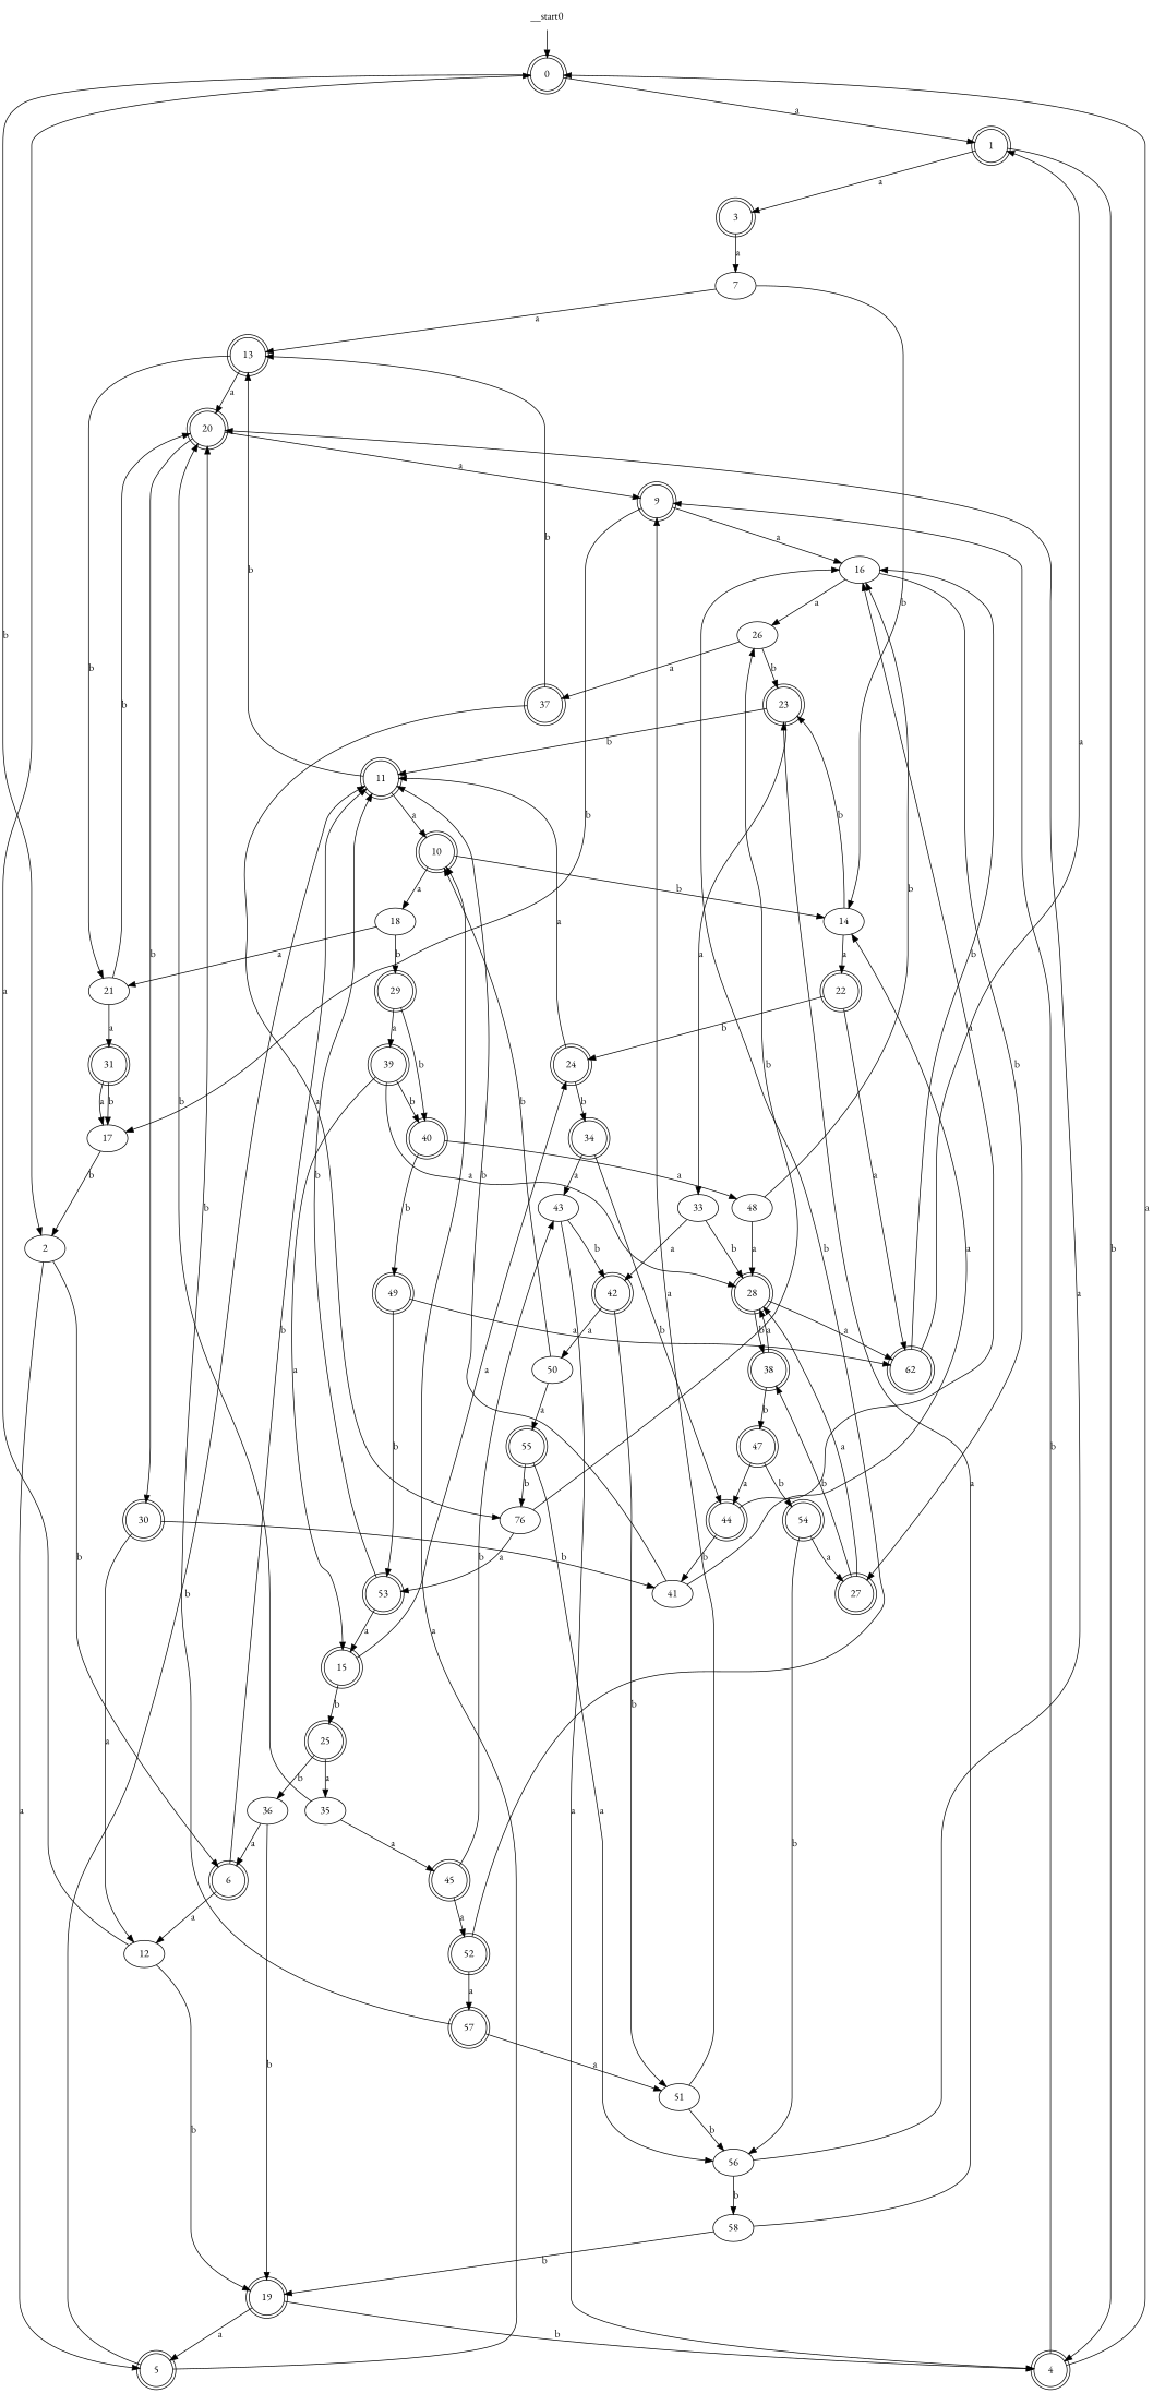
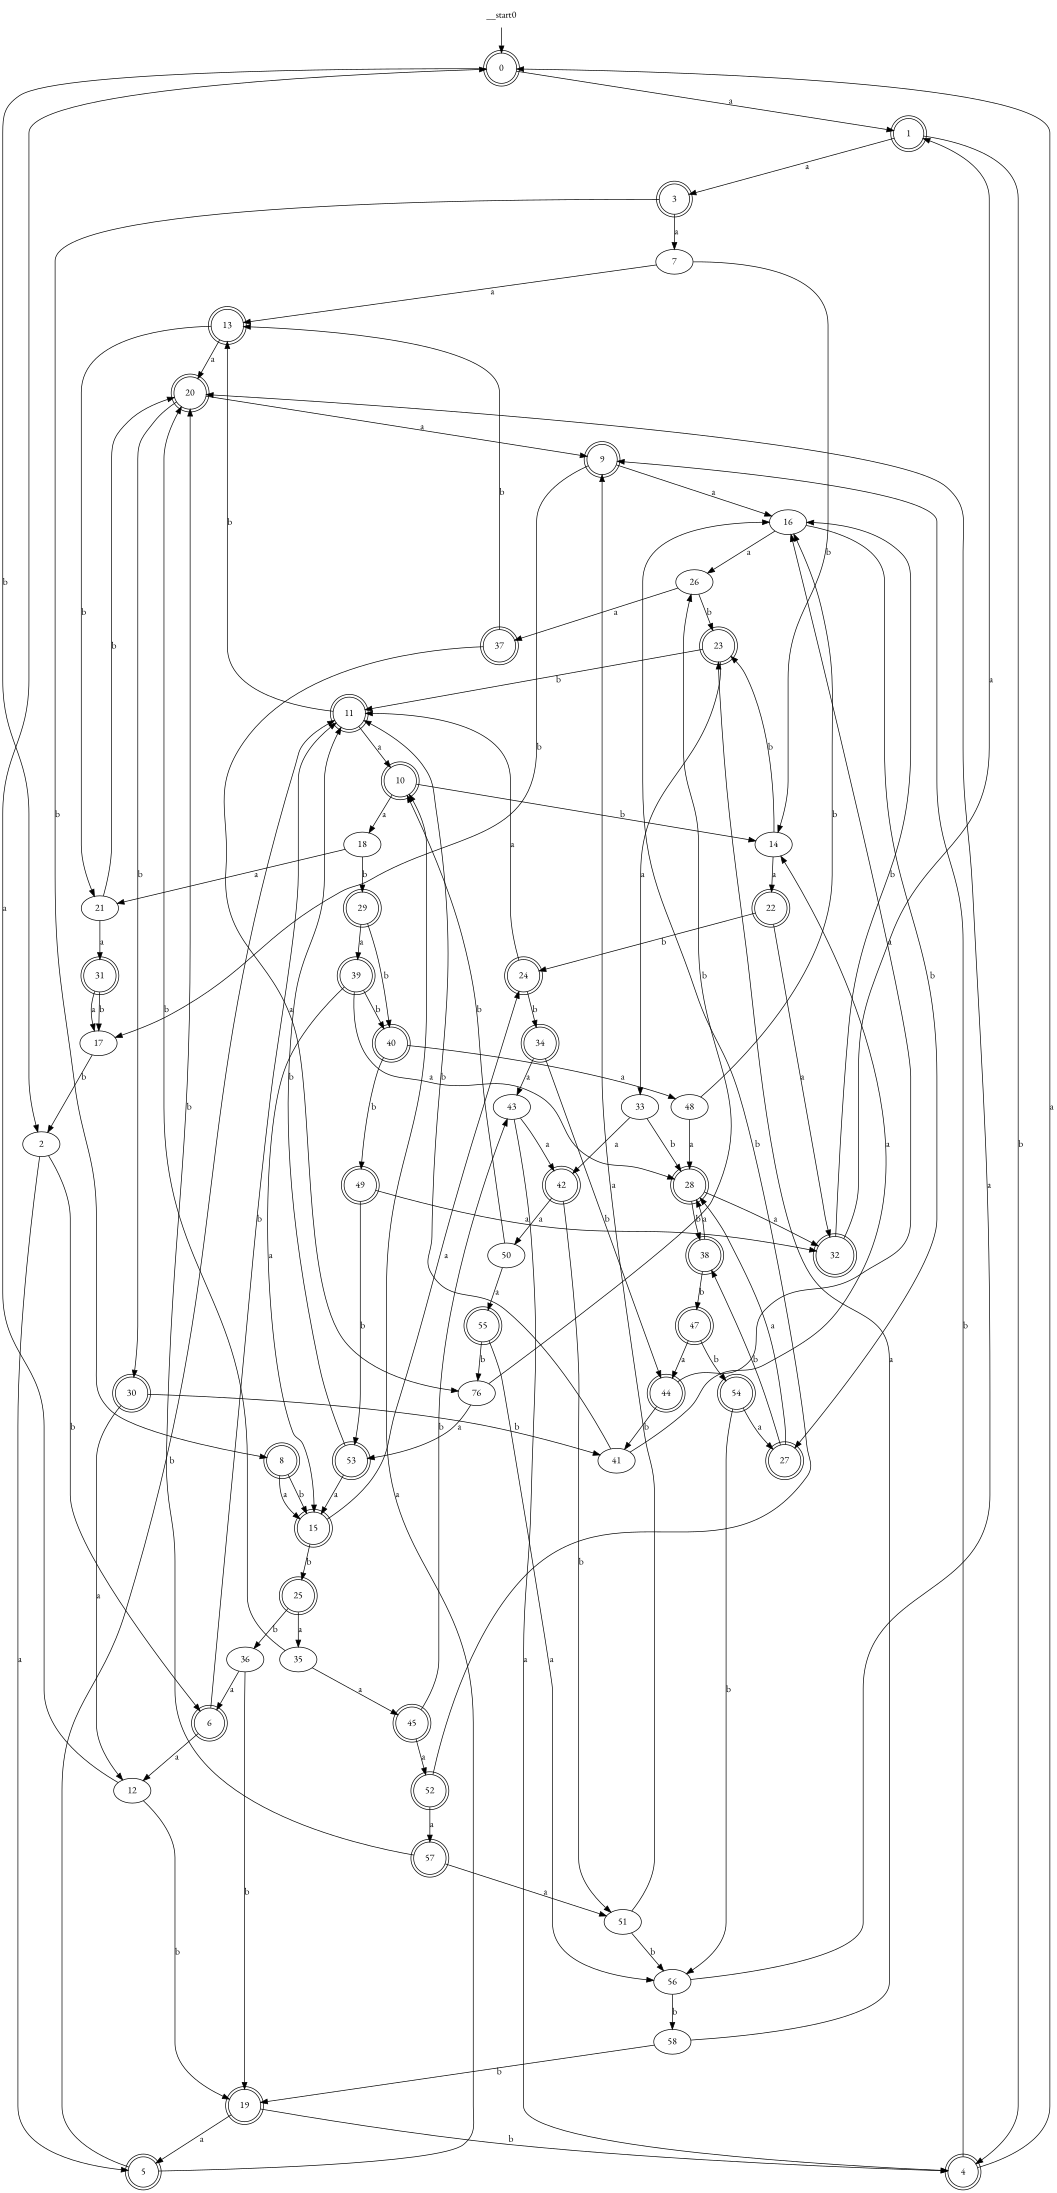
  digraph {
    fontname="EB Garamond"
    node [fontname="EB Garamond" shape=doublecircle]
    edge [fontname="EB Garamond"]
    __start0 [shape=none]
    0
    1
    2 [shape=""]
    3
    4
    5
    6
    7 [shape=""]
+   8
    9
    10
    11
    12 [shape=""]
    13
    14 [shape=""]
    15
    16 [shape=""]
    17 [shape=""]
    18 [shape=""]
    19
    20
    21 [shape=""]
    22
    23
    24
    25
    26 [shape=""]
    27
    29
    30
    31
-   32 [label=62]
+   32
    33 [shape=""]
    34
    35 [shape=""]
    36 [shape=""]
    37
    28
    38
    39
    40
    41 [shape=""]
    42
    43 [shape=""]
    44
    45
    n48 [label=76 shape=""]
    47
    48 [shape=""]
    49
    50 [shape=""]
    51 [shape=""]
    52
    53
    54
    55
    56 [shape=""]
    57
    58 [shape=""]
    __start0 -> 0
    0 -> 1 [label=a]
    0 -> 2 [label=b]
    1 -> 3 [label=a]
    1 -> 4 [label=b]
    2 -> 5 [label=a]
    2 -> 6 [label=b]
    3 -> 7 [label=a]
+   3 -> 8 [label=b]
    4 -> 0 [label=a]
    4 -> 9 [label=b]
    5 -> 10 [label=a]
    5 -> 11 [label=b]
    6 -> 11 [label=b]
    6 -> 12 [label=a]
    7 -> 13 [label=a]
    7 -> 14 [label=b]
+   8 -> 15 [label=a]
+   8 -> 15 [label=b]
    9 -> 16 [label=a]
    9 -> 17 [label=b]
    10 -> 14 [label=b]
    10 -> 18 [label=a]
    11 -> 10 [label=a]
    11 -> 13 [label=b]
    12 -> 0 [label=a]
    12 -> 19 [label=b]
    13 -> 20 [label=a]
    13 -> 21 [label=b]
    14 -> 22 [label=a]
    14 -> 23 [label=b]
    15 -> 24 [label=a]
    15 -> 25 [label=b]
    16 -> 26 [label=a]
    16 -> 27 [label=b]
    17 -> 2 [label=b]
    18 -> 21 [label=a]
    18 -> 29 [label=b]
    19 -> 4 [label=b]
    19 -> 5 [label=a]
    20 -> 9 [label=a]
    20 -> 30 [label=b]
    21 -> 20 [label=b]
    21 -> 31 [label=a]
    22 -> 24 [label=b]
    22 -> 32 [label=a]
    23 -> 11 [label=b]
    23 -> 33 [label=a]
    24 -> 11 [label=a]
    24 -> 34 [label=b]
    25 -> 35 [label=a]
    25 -> 36 [label=b]
    26 -> 23 [label=b]
    26 -> 37 [label=a]
    27 -> 28 [label=a]
    27 -> 38 [label=b]
    29 -> 39 [label=a]
    29 -> 40 [label=b]
    30 -> 12 [label=a]
    30 -> 41 [label=b]
    31 -> 17 [label=a]
    31 -> 17 [label=b]
    32 -> 1 [label=a]
    32 -> 16 [label=b]
    33 -> 28 [label=b]
    33 -> 42 [label=a]
    34 -> 43 [label=a]
    34 -> 44 [label=b]
    35 -> 20 [label=b]
    35 -> 45 [label=a]
    36 -> 6 [label=a]
    36 -> 19 [label=b]
    37 -> 13 [label=b]
    37 -> n48 [label=a]
    28 -> 32 [label=a]
    28 -> 38 [label=b]
    38 -> 28 [label=a]
    38 -> 47 [label=b]
    39 -> 15 [label=a]
    39 -> 28 [label=a]
    39 -> 40 [label=b]
    40 -> 48 [label=a]
    40 -> 49 [label=b]
    41 -> 11 [label=b]
    41 -> 14 [label=a]
    42 -> 50 [label=a]
    42 -> 51 [label=b]
    43 -> 4 [label=a]
-   43 -> 42 [label=b]
+   43 -> 42 [label=a]
    44 -> 16 [label=a]
    44 -> 41 [label=b]
    45 -> 43 [label=b]
    45 -> 52 [label=a]
    n48 -> 26 [label=b]
    n48 -> 53 [label=a]
    47 -> 44 [label=a]
    47 -> 54 [label=b]
    48 -> 16 [label=b]
    48 -> 28 [label=a]
    49 -> 32 [label=a]
    49 -> 53 [label=b]
    50 -> 10 [label=b]
    50 -> 55 [label=a]
    51 -> 9 [label=a]
    51 -> 56 [label=b]
    52 -> 16 [label=b]
    52 -> 57 [label=a]
    53 -> 11 [label=b]
    53 -> 15 [label=a]
    54 -> 27 [label=a]
    54 -> 56 [label=b]
    55 -> n48 [label=b]
    55 -> 56 [label=a]
    56 -> 20 [label=a]
    56 -> 58 [label=b]
    57 -> 20 [label=b]
    57 -> 51 [label=a]
    58 -> 19 [label=b]
    58 -> 23 [label=a]
  }
